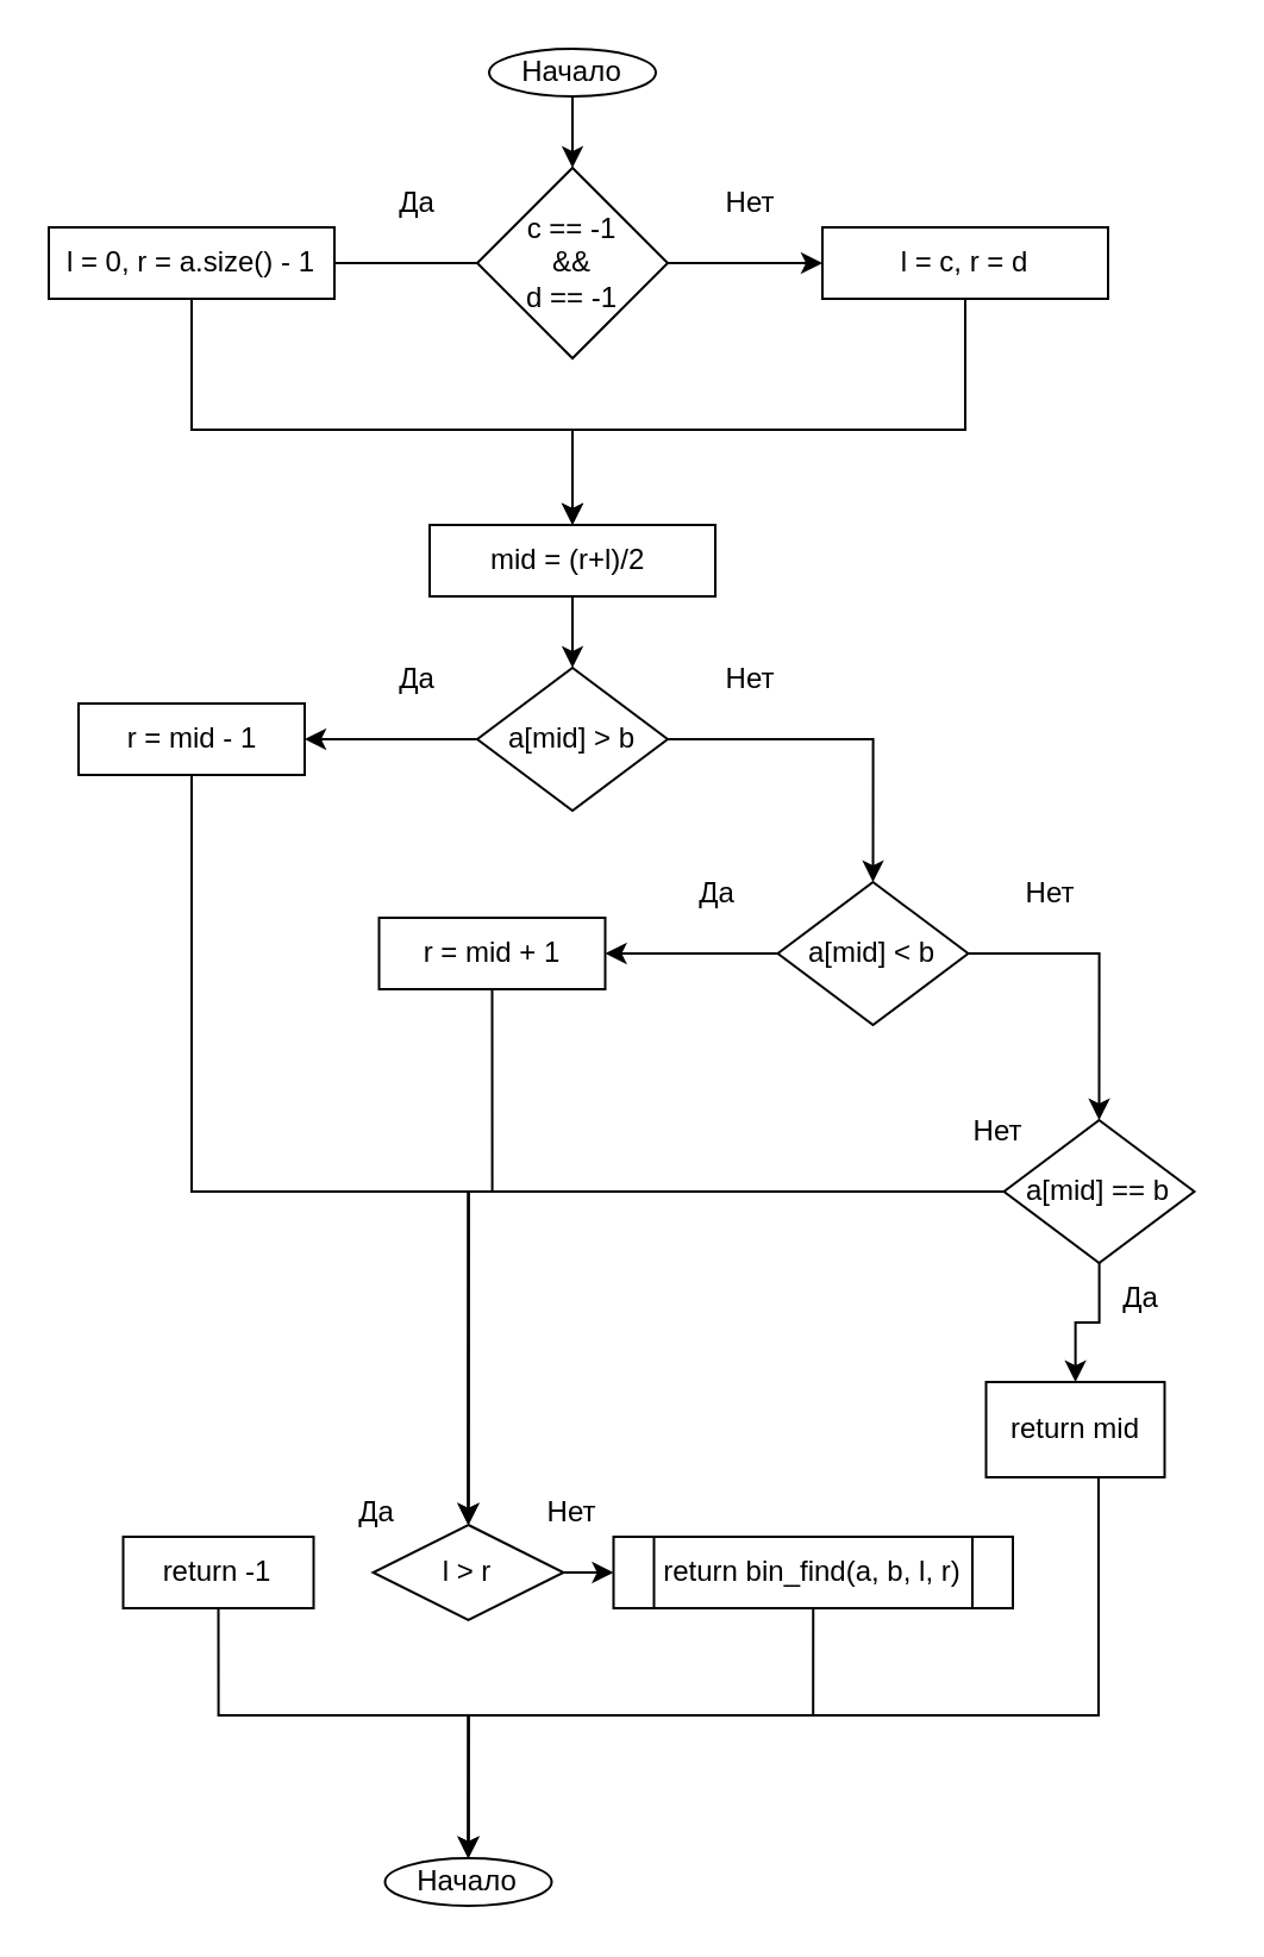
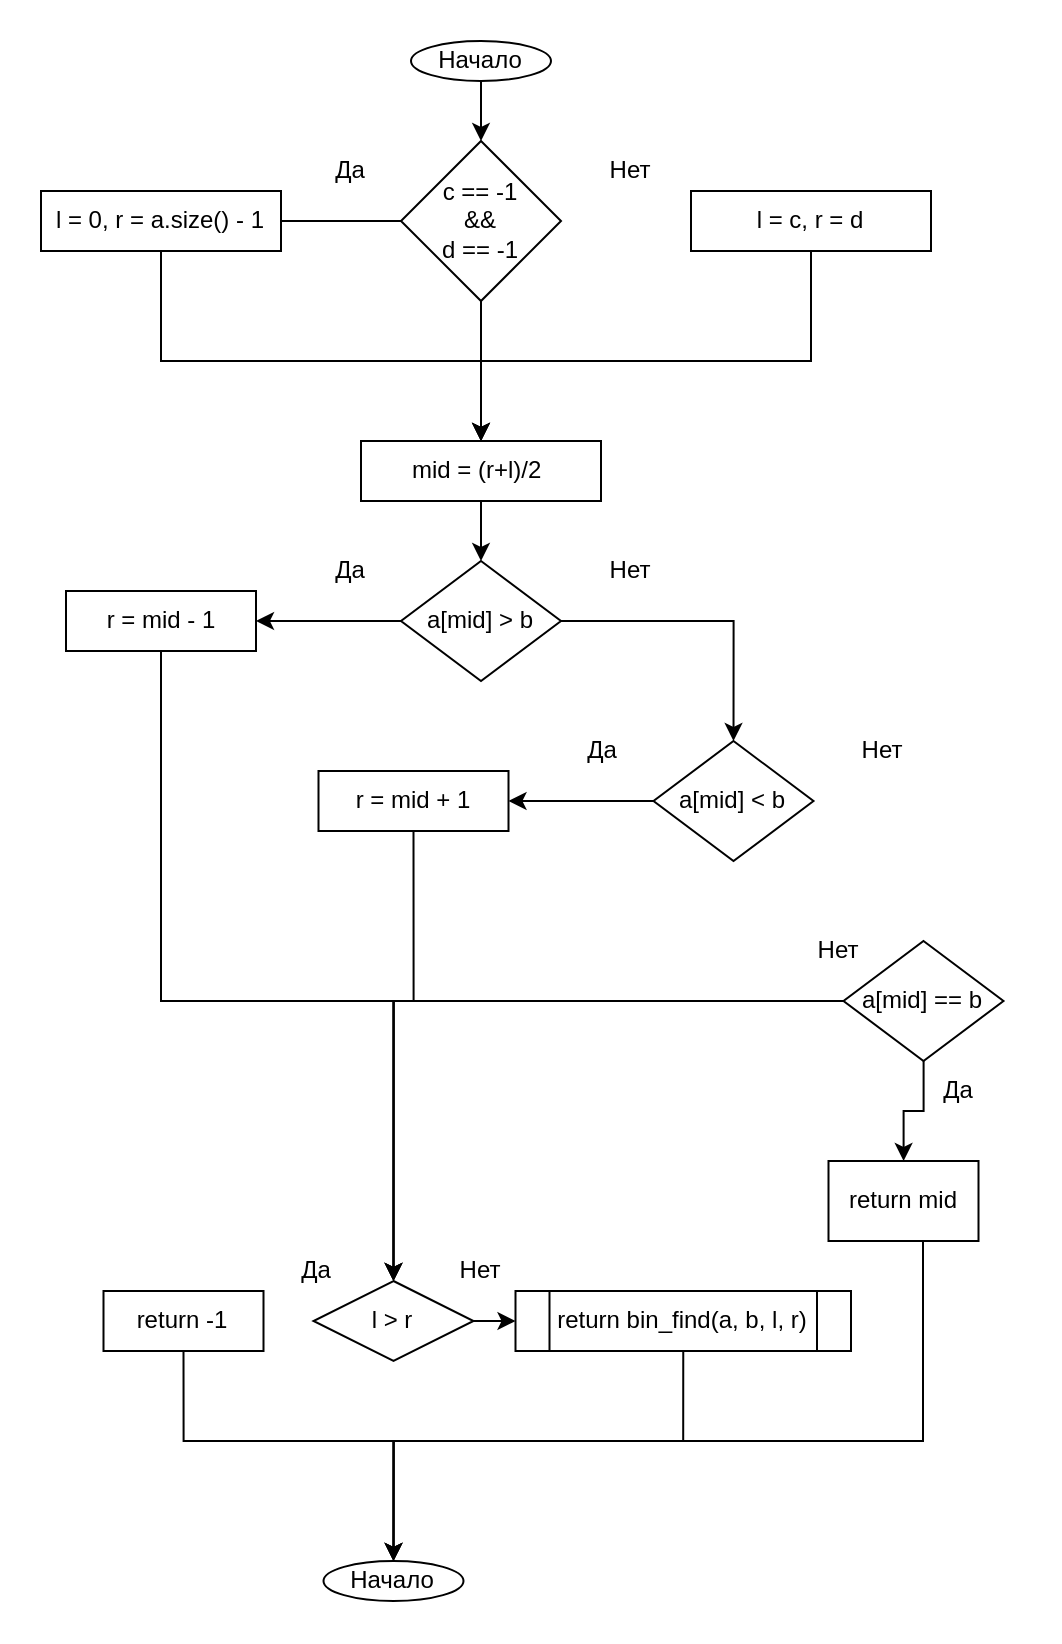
  <mxCell id="0" />
  <mxCell id="1" parent="0" />
  <mxCell id="2" style="edgeStyle=orthogonalEdgeStyle;rounded=0;orthogonalLoop=1;jettySize=auto;html=1;exitX=0.5;exitY=1;exitDx=0;exitDy=0;entryX=0.5;entryY=0;entryDx=0;entryDy=0;" edge="1" parent="1" source="3" target="6"><mxGeometry relative="1" as="geometry" /></mxCell>
  <mxCell id="3" value="Начало" style="ellipse;whiteSpace=wrap;html=1;" vertex="1" parent="1"><mxGeometry x="205" y="20" width="70" height="20" as="geometry" /></mxCell>
  <mxCell id="4" value="" style="edgeStyle=orthogonalEdgeStyle;rounded=0;orthogonalLoop=1;jettySize=auto;html=1;endArrow=none;" edge="1" parent="1" source="6" target="8"><mxGeometry relative="1" as="geometry" /></mxCell>
- <mxCell id="5" value="" style="edgeStyle=orthogonalEdgeStyle;rounded=0;orthogonalLoop=1;jettySize=auto;html=1;" edge="1" parent="1" source="6" target="10"><mxGeometry relative="1" as="geometry" /></mxCell>
+ <mxCell id="5" value="" style="edgeStyle=orthogonalEdgeStyle;rounded=0;orthogonalLoop=1;jettySize=auto;html=1;" edge="1" parent="1" source="6" target="14"><mxGeometry relative="1" as="geometry" /></mxCell>
  <mxCell id="6" value="с == -1&lt;div&gt;&amp;amp;&amp;amp;&lt;/div&gt;&lt;div&gt;d == -1&lt;/div&gt;" style="rhombus;whiteSpace=wrap;html=1;" vertex="1" parent="1"><mxGeometry x="200" y="70" width="80" height="80" as="geometry" /></mxCell>
  <mxCell id="7" value="" style="edgeStyle=orthogonalEdgeStyle;rounded=0;orthogonalLoop=1;jettySize=auto;html=1;" edge="1" parent="1" source="8" target="14"><mxGeometry relative="1" as="geometry"><Array as="points"><mxPoint x="80" y="180" /><mxPoint x="240" y="180" /></Array></mxGeometry></mxCell>
  <mxCell id="8" value="l = 0, r = a.size() - 1" style="whiteSpace=wrap;html=1;" vertex="1" parent="1"><mxGeometry x="20" y="95" width="120" height="30" as="geometry" /></mxCell>
  <mxCell id="9" style="edgeStyle=orthogonalEdgeStyle;rounded=0;orthogonalLoop=1;jettySize=auto;html=1;exitX=0.5;exitY=1;exitDx=0;exitDy=0;entryX=0.5;entryY=0;entryDx=0;entryDy=0;" edge="1" parent="1" source="10" target="14"><mxGeometry relative="1" as="geometry"><Array as="points"><mxPoint x="405" y="180" /><mxPoint x="240" y="180" /></Array></mxGeometry></mxCell>
  <mxCell id="10" value="l = c, r = d" style="whiteSpace=wrap;html=1;" vertex="1" parent="1"><mxGeometry x="345" y="95" width="120" height="30" as="geometry" /></mxCell>
  <mxCell id="11" value="Да" style="text;html=1;align=center;verticalAlign=middle;whiteSpace=wrap;rounded=0;" vertex="1" parent="1"><mxGeometry x="145" y="70" width="60" height="30" as="geometry" /></mxCell>
  <mxCell id="12" value="Нет" style="text;html=1;align=center;verticalAlign=middle;whiteSpace=wrap;rounded=0;" vertex="1" parent="1"><mxGeometry x="285" y="70" width="60" height="30" as="geometry" /></mxCell>
  <mxCell id="13" style="edgeStyle=orthogonalEdgeStyle;rounded=0;orthogonalLoop=1;jettySize=auto;html=1;exitX=0.5;exitY=1;exitDx=0;exitDy=0;entryX=0.5;entryY=0;entryDx=0;entryDy=0;" edge="1" parent="1" source="14" target="17"><mxGeometry relative="1" as="geometry" /></mxCell>
  <mxCell id="14" value="mid = (r+l)/2&amp;nbsp;" style="whiteSpace=wrap;html=1;" vertex="1" parent="1"><mxGeometry x="180" y="220" width="120" height="30" as="geometry" /></mxCell>
  <mxCell id="15" value="" style="edgeStyle=orthogonalEdgeStyle;rounded=0;orthogonalLoop=1;jettySize=auto;html=1;" edge="1" parent="1" source="17" target="21"><mxGeometry relative="1" as="geometry" /></mxCell>
  <mxCell id="16" style="edgeStyle=orthogonalEdgeStyle;rounded=0;orthogonalLoop=1;jettySize=auto;html=1;exitX=1;exitY=0.5;exitDx=0;exitDy=0;entryX=0.5;entryY=0;entryDx=0;entryDy=0;" edge="1" parent="1" source="17" target="24"><mxGeometry relative="1" as="geometry" /></mxCell>
  <mxCell id="17" value="a[mid] &amp;gt; b" style="rhombus;whiteSpace=wrap;html=1;" vertex="1" parent="1"><mxGeometry x="200" y="280" width="80" height="60" as="geometry" /></mxCell>
  <mxCell id="18" value="Да" style="text;html=1;align=center;verticalAlign=middle;whiteSpace=wrap;rounded=0;" vertex="1" parent="1"><mxGeometry x="145" y="270" width="60" height="30" as="geometry" /></mxCell>
  <mxCell id="19" value="Нет" style="text;html=1;align=center;verticalAlign=middle;whiteSpace=wrap;rounded=0;" vertex="1" parent="1"><mxGeometry x="285" y="270" width="60" height="30" as="geometry" /></mxCell>
  <mxCell id="20" style="edgeStyle=orthogonalEdgeStyle;rounded=0;orthogonalLoop=1;jettySize=auto;html=1;exitX=0.5;exitY=1;exitDx=0;exitDy=0;entryX=0.5;entryY=0;entryDx=0;entryDy=0;" edge="1" parent="1" source="21" target="37"><mxGeometry relative="1" as="geometry"><Array as="points"><mxPoint x="80" y="500" /><mxPoint x="196" y="500" /></Array></mxGeometry></mxCell>
  <mxCell id="21" value="r = mid - 1" style="whiteSpace=wrap;html=1;" vertex="1" parent="1"><mxGeometry x="32.5" y="295" width="95" height="30" as="geometry" /></mxCell>
  <mxCell id="22" value="" style="edgeStyle=orthogonalEdgeStyle;rounded=0;orthogonalLoop=1;jettySize=auto;html=1;" edge="1" parent="1" source="24" target="28"><mxGeometry relative="1" as="geometry" /></mxCell>
- <mxCell id="23" style="edgeStyle=orthogonalEdgeStyle;rounded=0;orthogonalLoop=1;jettySize=auto;html=1;exitX=1;exitY=0.5;exitDx=0;exitDy=0;entryX=0.5;entryY=0;entryDx=0;entryDy=0;" edge="1" parent="1" source="24" target="31"><mxGeometry relative="1" as="geometry" /></mxCell>
  <mxCell id="24" value="a[mid] &amp;lt; b" style="rhombus;whiteSpace=wrap;html=1;" vertex="1" parent="1"><mxGeometry x="326.25" y="370" width="80" height="60" as="geometry" /></mxCell>
  <mxCell id="25" value="Да" style="text;html=1;align=center;verticalAlign=middle;whiteSpace=wrap;rounded=0;" vertex="1" parent="1"><mxGeometry x="271.25" y="360" width="60" height="30" as="geometry" /></mxCell>
  <mxCell id="26" value="Нет" style="text;html=1;align=center;verticalAlign=middle;whiteSpace=wrap;rounded=0;" vertex="1" parent="1"><mxGeometry x="411.25" y="360" width="60" height="30" as="geometry" /></mxCell>
  <mxCell id="27" style="edgeStyle=orthogonalEdgeStyle;rounded=0;orthogonalLoop=1;jettySize=auto;html=1;exitX=0.5;exitY=1;exitDx=0;exitDy=0;entryX=0.5;entryY=0;entryDx=0;entryDy=0;" edge="1" parent="1" source="28" target="37"><mxGeometry relative="1" as="geometry"><Array as="points"><mxPoint x="206" y="500" /><mxPoint x="196" y="500" /></Array></mxGeometry></mxCell>
  <mxCell id="28" value="r = mid + 1" style="whiteSpace=wrap;html=1;" vertex="1" parent="1"><mxGeometry x="158.75" y="385" width="95" height="30" as="geometry" /></mxCell>
  <mxCell id="29" value="" style="edgeStyle=orthogonalEdgeStyle;rounded=0;orthogonalLoop=1;jettySize=auto;html=1;" edge="1" parent="1" source="31" target="35"><mxGeometry relative="1" as="geometry" /></mxCell>
  <mxCell id="30" style="edgeStyle=orthogonalEdgeStyle;rounded=0;orthogonalLoop=1;jettySize=auto;html=1;exitX=0;exitY=0.5;exitDx=0;exitDy=0;entryX=0.5;entryY=0;entryDx=0;entryDy=0;" edge="1" parent="1" source="31" target="37"><mxGeometry relative="1" as="geometry" /></mxCell>
  <mxCell id="31" value="a[mid] == b" style="rhombus;whiteSpace=wrap;html=1;" vertex="1" parent="1"><mxGeometry x="421.25" y="470" width="80" height="60" as="geometry" /></mxCell>
  <mxCell id="32" value="Да" style="text;html=1;align=center;verticalAlign=middle;whiteSpace=wrap;rounded=0;" vertex="1" parent="1"><mxGeometry x="448.75" y="530" width="60" height="30" as="geometry" /></mxCell>
  <mxCell id="33" value="Нет" style="text;html=1;align=center;verticalAlign=middle;whiteSpace=wrap;rounded=0;" vertex="1" parent="1"><mxGeometry x="388.75" y="460" width="60" height="30" as="geometry" /></mxCell>
  <mxCell id="34" style="edgeStyle=orthogonalEdgeStyle;rounded=0;orthogonalLoop=1;jettySize=auto;html=1;exitX=0.5;exitY=1;exitDx=0;exitDy=0;entryX=0.5;entryY=0;entryDx=0;entryDy=0;" edge="1" parent="1" source="35" target="44"><mxGeometry relative="1" as="geometry"><Array as="points"><mxPoint x="461" y="720" /><mxPoint x="196" y="720" /></Array></mxGeometry></mxCell>
  <mxCell id="35" value="return mid" style="whiteSpace=wrap;html=1;" vertex="1" parent="1"><mxGeometry x="413.75" y="580" width="75" height="40" as="geometry" /></mxCell>
  <mxCell id="36" style="edgeStyle=orthogonalEdgeStyle;rounded=0;orthogonalLoop=1;jettySize=auto;html=1;exitX=1;exitY=0.5;exitDx=0;exitDy=0;entryX=0;entryY=0.5;entryDx=0;entryDy=0;" edge="1" parent="1" source="37" target="43"><mxGeometry relative="1" as="geometry" /></mxCell>
  <mxCell id="37" value="l &amp;gt; r" style="rhombus;whiteSpace=wrap;html=1;" vertex="1" parent="1"><mxGeometry x="156.25" y="640" width="80" height="40" as="geometry" /></mxCell>
  <mxCell id="38" style="edgeStyle=orthogonalEdgeStyle;rounded=0;orthogonalLoop=1;jettySize=auto;html=1;exitX=0.5;exitY=1;exitDx=0;exitDy=0;entryX=0.5;entryY=0;entryDx=0;entryDy=0;" edge="1" parent="1" source="39" target="44"><mxGeometry relative="1" as="geometry"><Array as="points"><mxPoint x="91" y="720" /><mxPoint x="196" y="720" /></Array></mxGeometry></mxCell>
  <mxCell id="39" value="return -1" style="rounded=0;whiteSpace=wrap;html=1;" vertex="1" parent="1"><mxGeometry x="51.25" y="645" width="80" height="30" as="geometry" /></mxCell>
  <mxCell id="40" value="Да" style="text;html=1;align=center;verticalAlign=middle;whiteSpace=wrap;rounded=0;" vertex="1" parent="1"><mxGeometry x="127.5" y="620" width="60" height="30" as="geometry" /></mxCell>
  <mxCell id="41" value="Нет" style="text;html=1;align=center;verticalAlign=middle;whiteSpace=wrap;rounded=0;" vertex="1" parent="1"><mxGeometry x="210" y="620" width="60" height="30" as="geometry" /></mxCell>
  <mxCell id="42" style="edgeStyle=orthogonalEdgeStyle;rounded=0;orthogonalLoop=1;jettySize=auto;html=1;exitX=0.5;exitY=1;exitDx=0;exitDy=0;entryX=0.5;entryY=0;entryDx=0;entryDy=0;" edge="1" parent="1" source="43" target="44"><mxGeometry relative="1" as="geometry"><Array as="points"><mxPoint x="341" y="720" /><mxPoint x="196" y="720" /></Array></mxGeometry></mxCell>
  <mxCell id="43" value="return bin_find(a, b, l, r)" style="shape=process;whiteSpace=wrap;html=1;backgroundOutline=1;" vertex="1" parent="1"><mxGeometry x="257.25" y="645" width="167.75" height="30" as="geometry" /></mxCell>
  <mxCell id="44" value="Начало" style="ellipse;whiteSpace=wrap;html=1;" vertex="1" parent="1"><mxGeometry x="161.25" y="780" width="70" height="20" as="geometry" /></mxCell>
